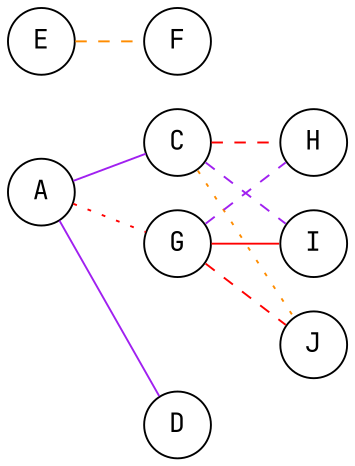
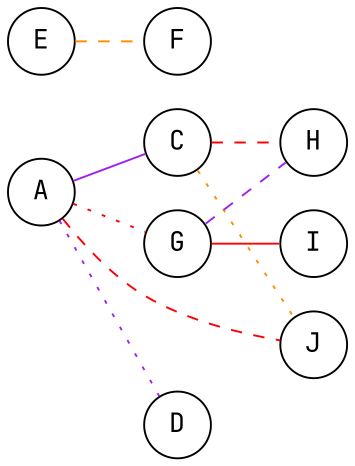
  graph {
    fontname="JetBrains Mono"
    rankdir=LR
    node [fontname="JetBrains Mono" shape=circle]
    edge [color=purple fontname="JetBrains Mono" style=dashed weight=100]
    A [width=0.3]
    C [width=0.3]
    D [width=0.3]
    G [width=0.3]
    I [width=0.3]
    J [width=0.3]
    H [width=0.3]
    E [width=0.3]
    F [width=0.3]
    A -- C [style=solid]
-   A -- D [style=solid weight=0]
+   A -- D [style=dotted weight=0]
    A -- G [color=red style=dotted weight=0]
-   C -- I [weight=0]
    C -- J [color=darkorange style=dotted weight=0]
    C -- H [color=red]
    G -- I [color=red style=solid]
-   G -- J [color=red]
+   A -- J [color=red]
    G -- H
    E -- F [color=darkorange]
  }
